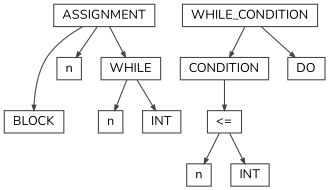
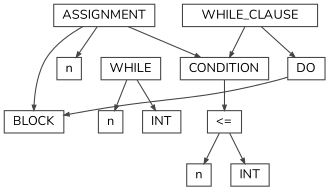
  digraph {
    bgcolor=white
    fontname=Nunito
    ordering=out
    ranksep=.4
    node [color="#444444" fillcolor=white fixedsize=false fontcolor=black fontname=Nunito fontsize=12 shape=box style="filled, solid"]
    edge [arrowsize=.5 color="#444444" fontname=Nunito]
-   n1 [height=.25 label=WHILE_CONDITION width=.25]
+   n1 [height=.25 label=WHILE_CLAUSE width=.25]
    n2 [height=.25 label=CONDITION width=.25]
    n3 [height=.25 label=DO width=.25]
    n4 [height=.25 label="<=" width=.25]
    n5 [height=.25 label=BLOCK width=.25]
    n6 [height=.25 label=n width=.25]
    n7 [height=.25 label=INT width=.25]
    n8 [height=.25 label=ASSIGNMENT width=.25]
    n9 [height=.25 label=n width=.25]
    n10 [height=.25 label=WHILE width=.25]
    n11 [height=.25 label=n width=.25]
    n12 [height=.25 label=INT width=.25]
    n1 -> n2
    n1 -> n3
    n2 -> n4
+   n3 -> n5
    n4 -> n6
    n4 -> n7
    n8 -> n5
    n8 -> n9
-   n8 -> n10
+   n8 -> n2
    n10 -> n11
    n10 -> n12
  }
